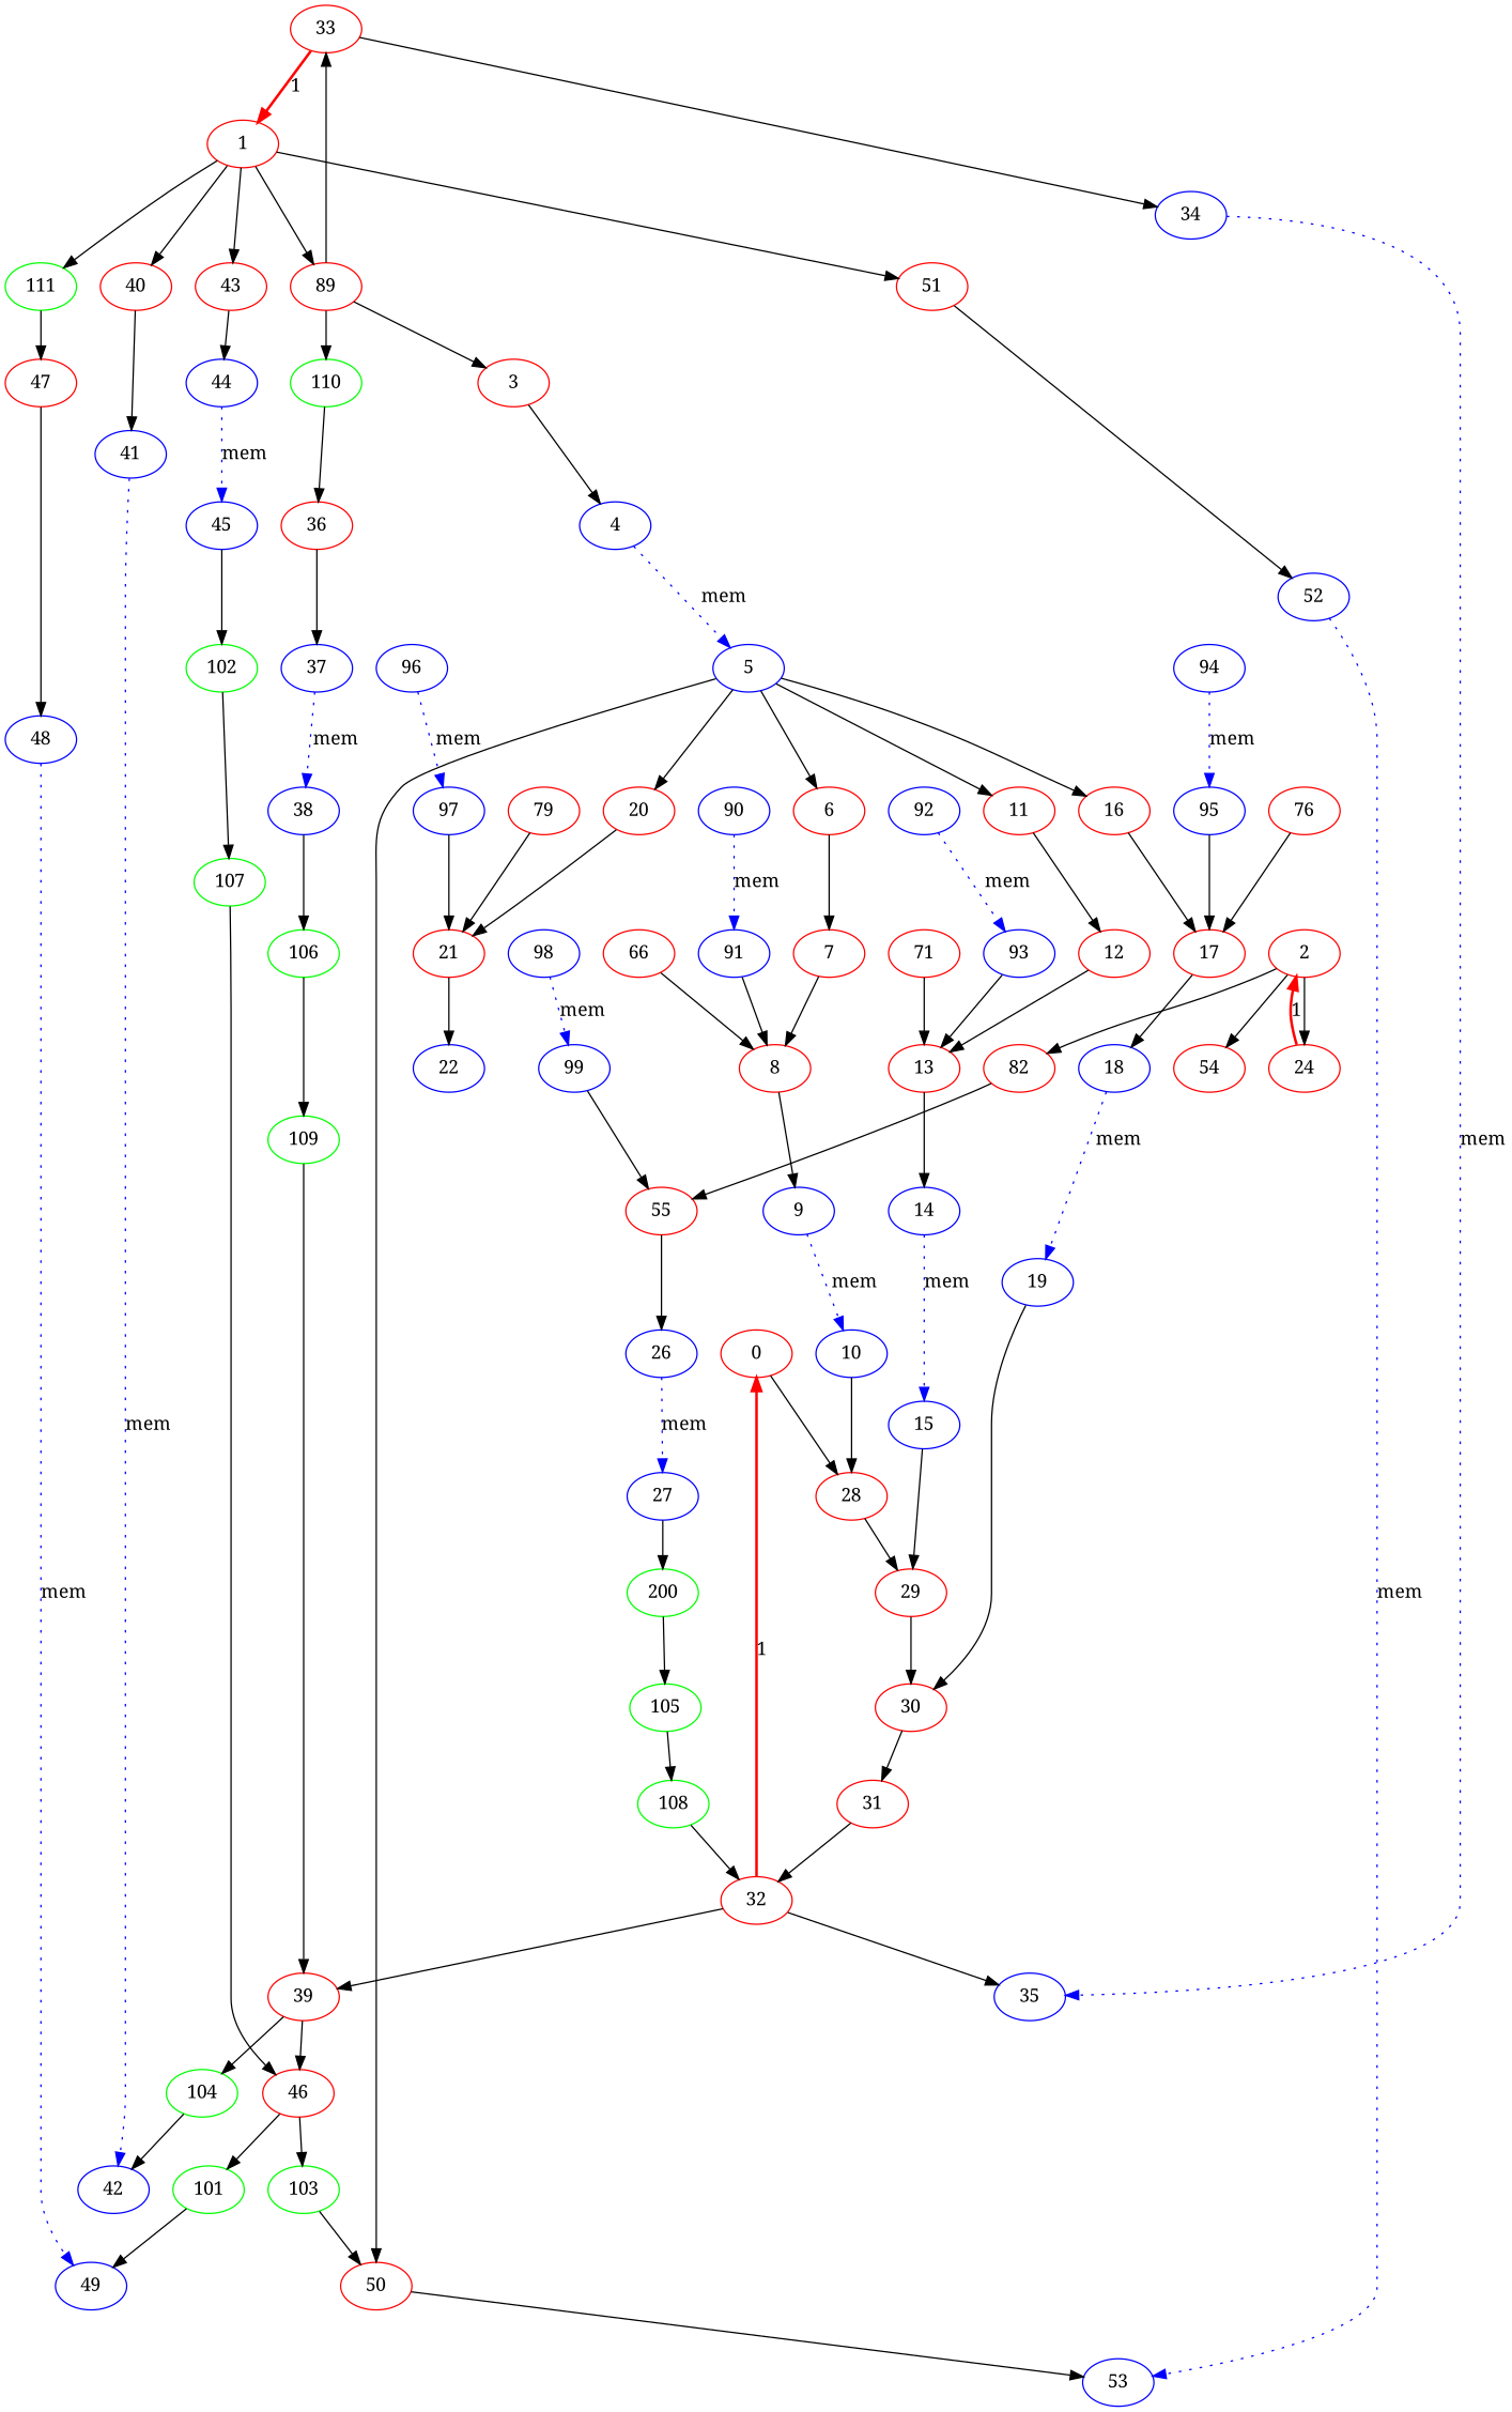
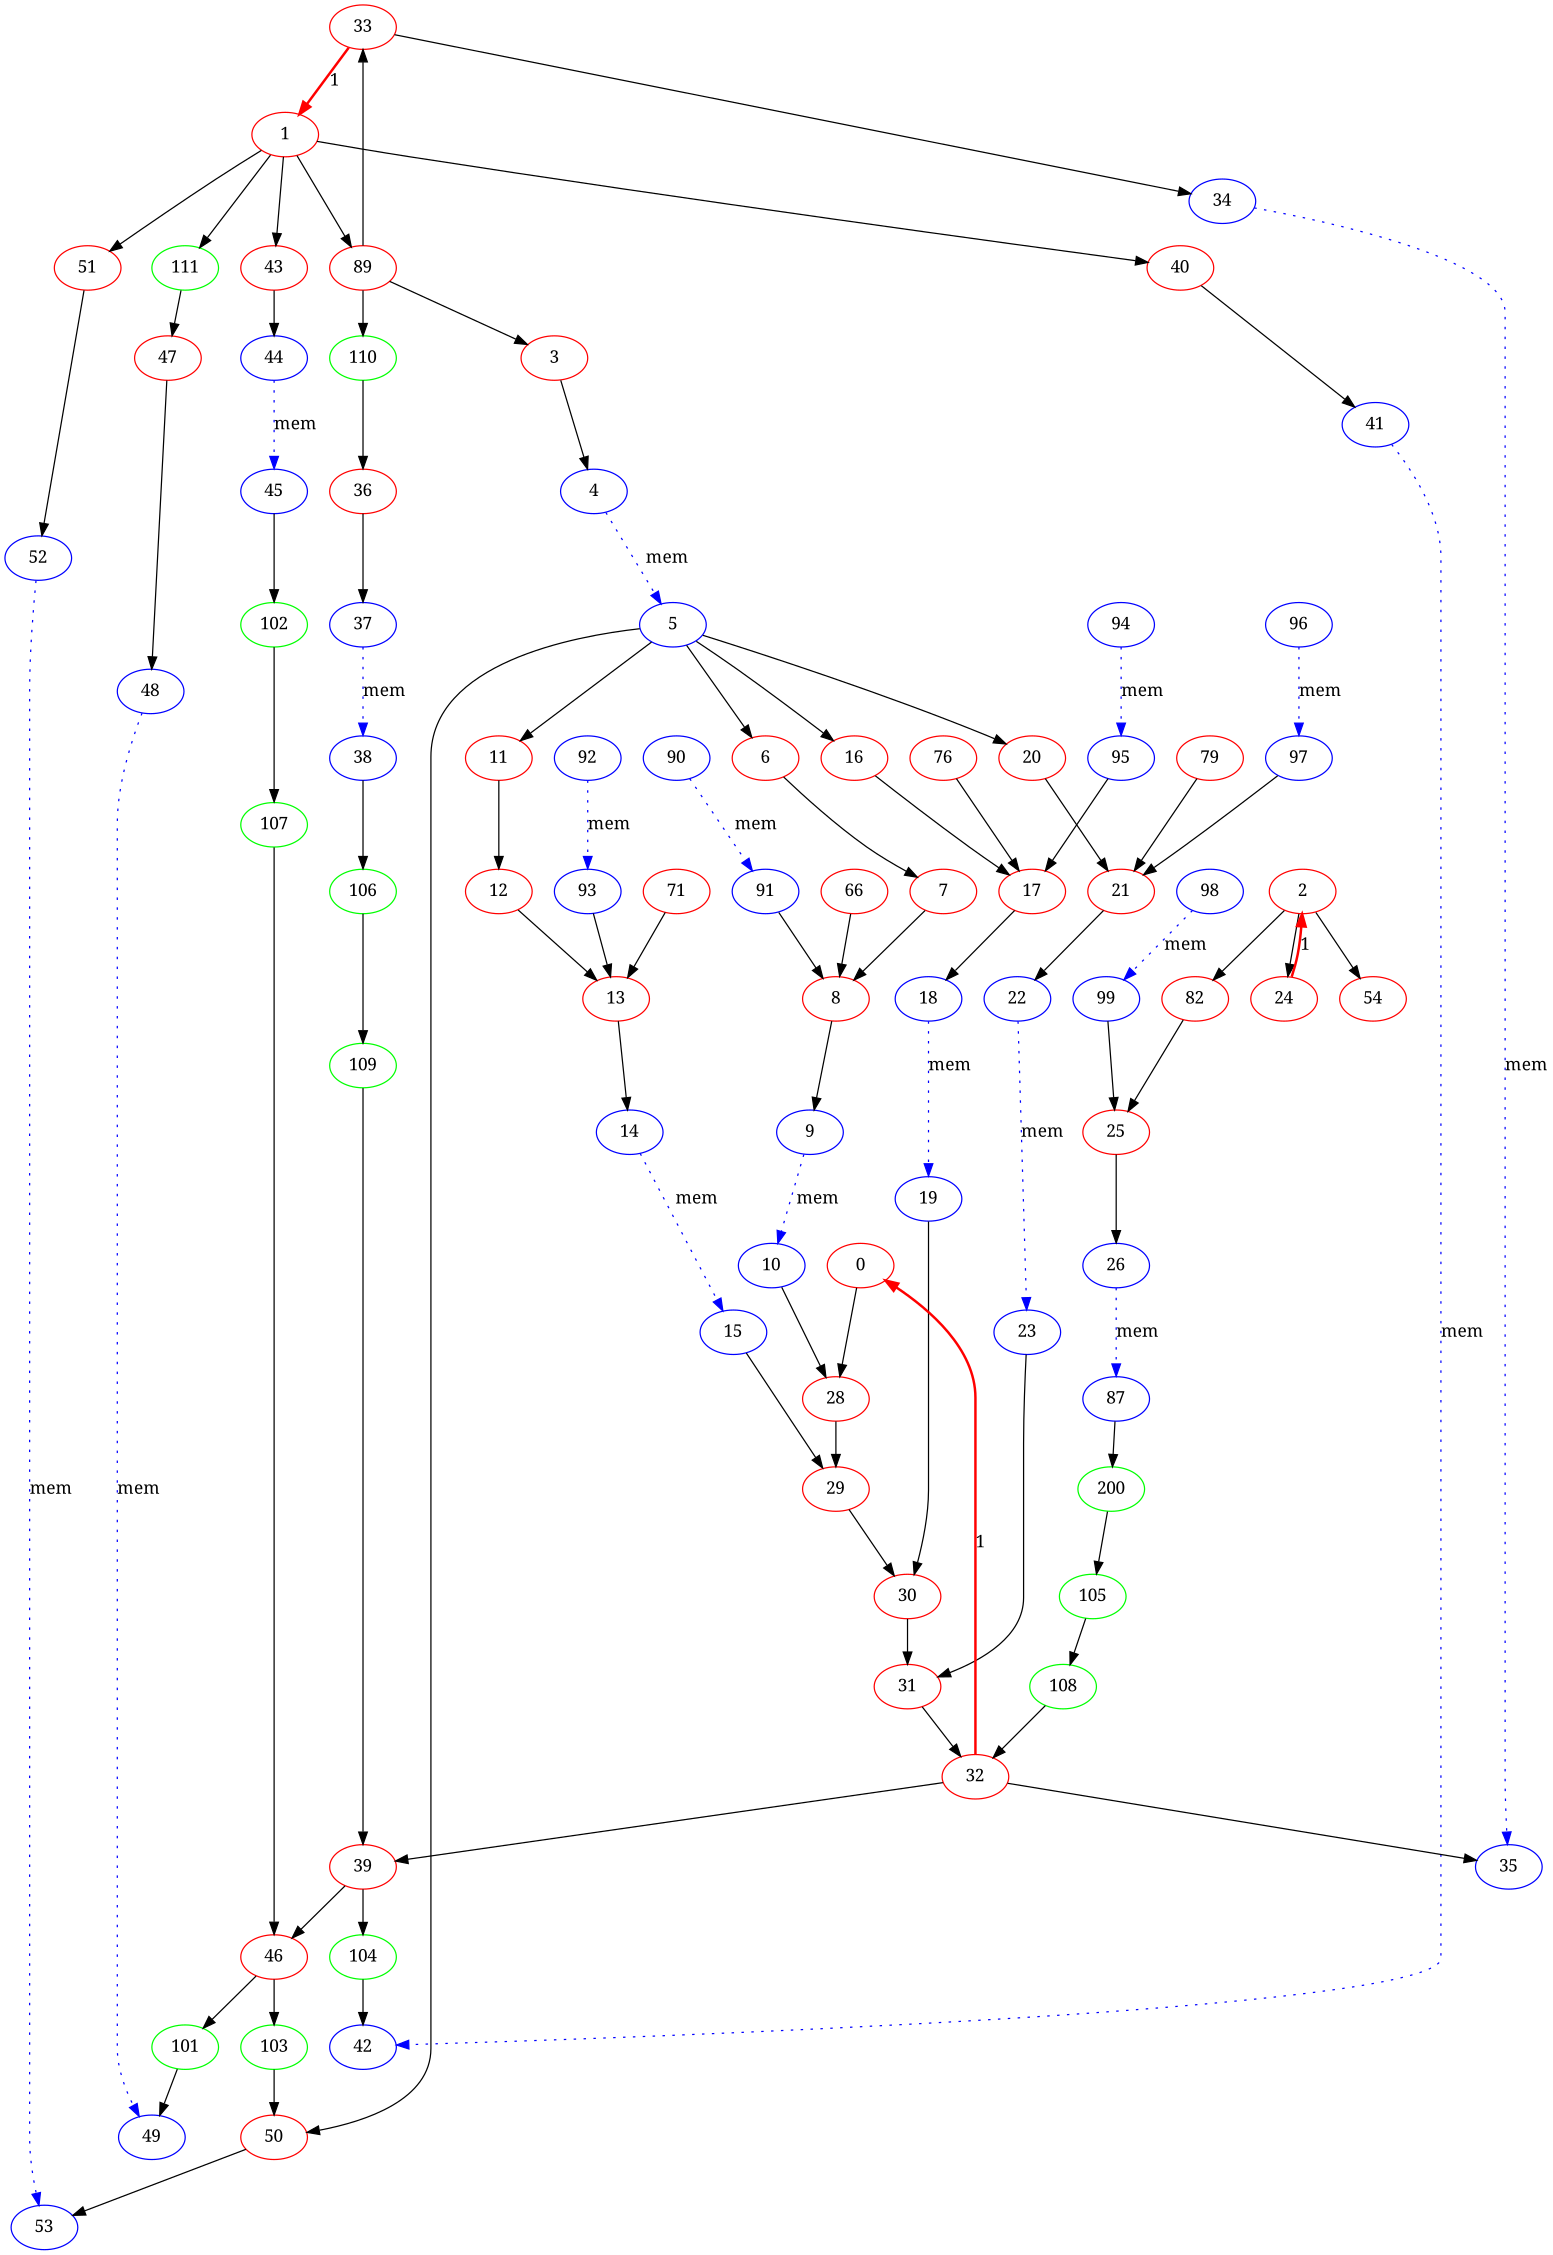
  digraph {
    fontname="Noto Serif"
    node [color=red fontname="Noto Serif"]
    edge [fontname="Noto Serif"]
    0
    28
    29
    1
    40
    43
    51
    89
    111 [color=green]
    41 [color=blue]
    44 [color=blue]
    52 [color=blue]
    3
    33
    110 [color=green]
    47
    2
    24
    54
    82
-   25 [label=55]
+   25
    4 [color=blue]
    5 [color=blue]
    6
    11
    16
    20
    50
    7
    12
    17
    21
    53 [color=blue]
    8
    9 [color=blue]
    10 [color=blue]
    13
    14 [color=blue]
    15 [color=blue]
    30
    18 [color=blue]
    19 [color=blue]
    31
    22 [color=blue]
+   23 [color=blue]
    32
    26 [color=blue]
-   27 [color=blue]
+   27 [color=blue label=87]
    n49 [color=green label=200]
    105 [color=green]
    35 [color=blue]
    39
    46
    104 [color=green]
    34 [color=blue]
    37 [color=blue]
    36
    38 [color=blue]
    106 [color=green]
    109 [color=green]
    101 [color=green]
    103 [color=green]
    42 [color=blue]
    45 [color=blue]
    102 [color=green]
    107 [color=green]
    49 [color=blue]
    48 [color=blue]
    66
    71
    76
    79
    90 [color=blue]
    91 [color=blue]
    92 [color=blue]
    93 [color=blue]
    94 [color=blue]
    95 [color=blue]
    96 [color=blue]
    97 [color=blue]
    98 [color=blue]
    99 [color=blue]
    108 [color=green]
    0 -> 28
    28 -> 29
    29 -> 30
    1 -> 40
    1 -> 43
    1 -> 51
    1 -> 89
    1 -> 111
    40 -> 41
    43 -> 44
    51 -> 52
    89 -> 3
    89 -> 33
    89 -> 110
    111 -> 47
    41 -> 42 [color=blue label=mem style=dotted]
    44 -> 45 [color=blue label=mem style=dotted]
    52 -> 53 [color=blue label=mem style=dotted]
    3 -> 4
    33 -> 1 [color=red label=1 style=bold]
    33 -> 34
    110 -> 36
    47 -> 48
    2 -> 24
    2 -> 54
    2 -> 82
    24 -> 2 [color=red label=1 style=bold]
    82 -> 25
    25 -> 26
    4 -> 5 [color=blue label=mem style=dotted]
    5 -> 6
    5 -> 11
    5 -> 16
    5 -> 20
    5 -> 50
    6 -> 7
    11 -> 12
    16 -> 17
    20 -> 21
    50 -> 53
    7 -> 8
    12 -> 13
    17 -> 18
    21 -> 22
    8 -> 9
    9 -> 10 [color=blue label=mem style=dotted]
    10 -> 28
    13 -> 14
    14 -> 15 [color=blue label=mem style=dotted]
    15 -> 29
    30 -> 31
    18 -> 19 [color=blue label=mem style=dotted]
    19 -> 30
    31 -> 32
+   22 -> 23 [color=blue label=mem style=dotted]
+   23 -> 31
    32 -> 0 [color=red label=1 style=bold]
    32 -> 35
    32 -> 39
    26 -> 27 [color=blue label=mem style=dotted]
    27 -> n49
    n49 -> 105
    105 -> 108
    39 -> 46
    39 -> 104
    46 -> 101
    46 -> 103
    104 -> 42
    34 -> 35 [color=blue label=mem style=dotted]
    37 -> 38 [color=blue label=mem style=dotted]
    36 -> 37
    38 -> 106
    106 -> 109
    109 -> 39
    101 -> 49
    103 -> 50
    45 -> 102
    102 -> 107
    107 -> 46
    48 -> 49 [color=blue label=mem style=dotted]
    66 -> 8
    71 -> 13
    76 -> 17
    79 -> 21
    90 -> 91 [color=blue label=mem style=dotted]
    91 -> 8
    92 -> 93 [color=blue label=mem style=dotted]
    93 -> 13
    94 -> 95 [color=blue label=mem style=dotted]
    95 -> 17
    96 -> 97 [color=blue label=mem style=dotted]
    97 -> 21
    98 -> 99 [color=blue label=mem style=dotted]
    99 -> 25
    108 -> 32
  }
